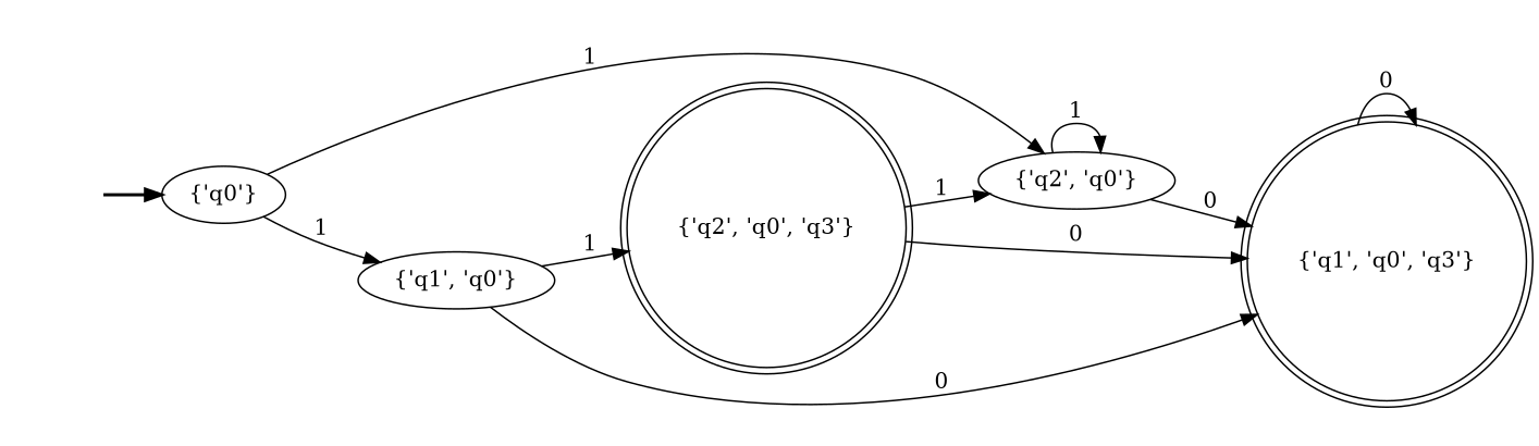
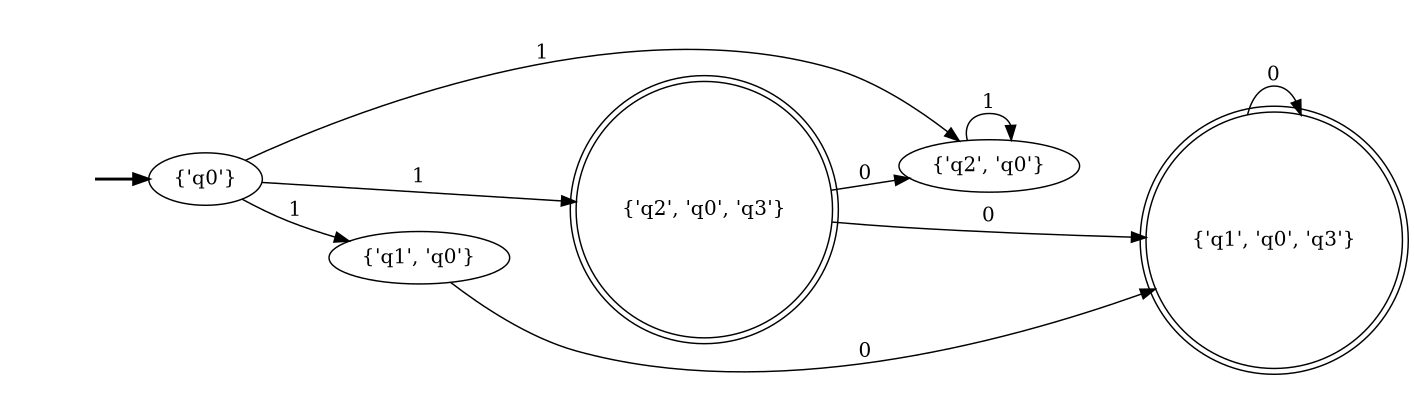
  digraph {
    rankdir=LR
    fake [style=invisible]
    "{'q0'}" [root=true]
    "{'q2', 'q0'}"
    "{'q1', 'q0'}"
    "{'q1', 'q0', 'q3'}" [shape=doublecircle]
    "{'q2', 'q0', 'q3'}" [shape=doublecircle]
    fake -> "{'q0'}" [style=bold]
    "{'q0'}" -> "{'q2', 'q0'}" [label=1]
    "{'q0'}" -> "{'q1', 'q0'}" [label=1]
    "{'q2', 'q0'}" -> "{'q2', 'q0'}" [label=1]
-   "{'q2', 'q0'}" -> "{'q1', 'q0', 'q3'}" [label=0]
    "{'q1', 'q0'}" -> "{'q1', 'q0', 'q3'}" [label=0]
-   "{'q1', 'q0'}" -> "{'q2', 'q0', 'q3'}" [label=1]
+   "{'q0'}" -> "{'q2', 'q0', 'q3'}" [label=1]
    "{'q1', 'q0', 'q3'}" -> "{'q1', 'q0', 'q3'}" [label=0]
-   "{'q2', 'q0', 'q3'}" -> "{'q2', 'q0'}" [label=1]
+   "{'q2', 'q0', 'q3'}" -> "{'q2', 'q0'}" [label=0]
    "{'q2', 'q0', 'q3'}" -> "{'q1', 'q0', 'q3'}" [label=0]
  }
